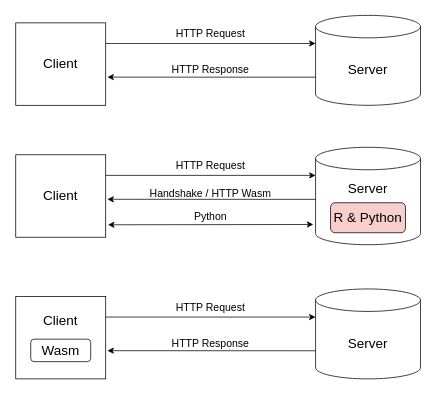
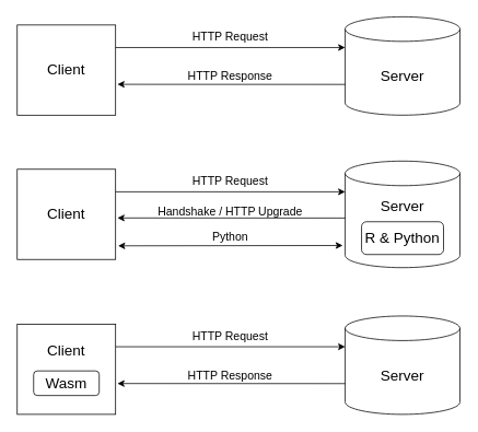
  <mxCell id="0" />
  <mxCell id="1" parent="0" />
  <mxCell id="2" value="&lt;font style=&quot;font-size: 18px;&quot;&gt;Server&lt;/font&gt;" style="shape=cylinder3;whiteSpace=wrap;html=1;boundedLbl=1;backgroundOutline=1;size=15;" vertex="1" parent="1"><mxGeometry x="420" y="20" width="140" height="120" as="geometry" /></mxCell>
  <mxCell id="3" value="&lt;font style=&quot;font-size: 18px;&quot;&gt;Client&lt;/font&gt;" style="rounded=0;whiteSpace=wrap;html=1;" vertex="1" parent="1"><mxGeometry x="20" y="30" width="120" height="110" as="geometry" /></mxCell>
  <mxCell id="4" value="" style="endArrow=classic;html=1;rounded=0;exitX=1;exitY=0.25;exitDx=0;exitDy=0;entryX=0;entryY=0;entryDx=0;entryDy=37.5;entryPerimeter=0;" edge="1" parent="1" source="3" target="2"><mxGeometry width="50" height="50" relative="1" as="geometry"><mxPoint x="350" y="310" as="sourcePoint" /><mxPoint x="400" y="260" as="targetPoint" /></mxGeometry></mxCell>
  <mxCell id="5" value="" style="endArrow=classic;html=1;rounded=0;exitX=0;exitY=0;exitDx=0;exitDy=82.5;exitPerimeter=0;entryX=1.019;entryY=0.658;entryDx=0;entryDy=0;entryPerimeter=0;" edge="1" parent="1" source="2" target="3"><mxGeometry width="50" height="50" relative="1" as="geometry"><mxPoint x="350" y="310" as="sourcePoint" /><mxPoint x="400" y="260" as="targetPoint" /></mxGeometry></mxCell>
  <mxCell id="6" value="&lt;font style=&quot;font-size: 14px;&quot;&gt;HTTP Request&lt;/font&gt;" style="text;html=1;align=center;verticalAlign=middle;whiteSpace=wrap;rounded=0;" vertex="1" parent="1"><mxGeometry x="230" y="30" width="100" height="30" as="geometry" /></mxCell>
  <mxCell id="7" value="&lt;font style=&quot;font-size: 14px;&quot;&gt;HTTP Response&lt;/font&gt;" style="text;html=1;align=center;verticalAlign=middle;whiteSpace=wrap;rounded=0;" vertex="1" parent="1"><mxGeometry x="225" y="78" width="110" height="30" as="geometry" /></mxCell>
  <mxCell id="8" value="&lt;font style=&quot;font-size: 18px;&quot;&gt;Server&lt;/font&gt;&lt;div&gt;&lt;font style=&quot;font-size: 18px;&quot;&gt;&lt;br&gt;&lt;/font&gt;&lt;/div&gt;&lt;div&gt;&lt;font style=&quot;font-size: 18px;&quot;&gt;&lt;br&gt;&lt;/font&gt;&lt;/div&gt;" style="shape=cylinder3;whiteSpace=wrap;html=1;boundedLbl=1;backgroundOutline=1;size=15;" vertex="1" parent="1"><mxGeometry x="420" y="196" width="140" height="130" as="geometry" /></mxCell>
  <mxCell id="9" value="&lt;font style=&quot;font-size: 18px;&quot;&gt;Client&lt;/font&gt;" style="rounded=0;whiteSpace=wrap;html=1;" vertex="1" parent="1"><mxGeometry x="20" y="206" width="120" height="110" as="geometry" /></mxCell>
  <mxCell id="10" value="" style="endArrow=classic;html=1;rounded=0;exitX=1;exitY=0.25;exitDx=0;exitDy=0;entryX=0;entryY=0;entryDx=0;entryDy=37.5;entryPerimeter=0;" edge="1" parent="1" source="9" target="8"><mxGeometry width="50" height="50" relative="1" as="geometry"><mxPoint x="350" y="486" as="sourcePoint" /><mxPoint x="400" y="436" as="targetPoint" /></mxGeometry></mxCell>
  <mxCell id="11" value="" style="endArrow=classic;html=1;rounded=0;exitX=0;exitY=0;exitDx=0;exitDy=82.5;exitPerimeter=0;entryX=1.019;entryY=0.658;entryDx=0;entryDy=0;entryPerimeter=0;" edge="1" parent="1"><mxGeometry width="50" height="50" relative="1" as="geometry"><mxPoint x="420" y="265.5" as="sourcePoint" /><mxPoint x="142.28" y="265.38" as="targetPoint" /></mxGeometry></mxCell>
  <mxCell id="12" value="&lt;font style=&quot;font-size: 14px;&quot;&gt;HTTP Request&lt;/font&gt;" style="text;html=1;align=center;verticalAlign=middle;whiteSpace=wrap;rounded=0;" vertex="1" parent="1"><mxGeometry x="230" y="206" width="100" height="30" as="geometry" /></mxCell>
- <mxCell id="13" value="&lt;font style=&quot;font-size: 14px;&quot;&gt;Handshake / HTTP Wasm&lt;/font&gt;" style="text;html=1;align=center;verticalAlign=middle;whiteSpace=wrap;rounded=0;" vertex="1" parent="1"><mxGeometry x="175" y="243" width="210" height="30" as="geometry" /></mxCell>
+ <mxCell id="13" value="&lt;font style=&quot;font-size: 14px;&quot;&gt;Handshake / HTTP Upgrade&lt;/font&gt;" style="text;html=1;align=center;verticalAlign=middle;whiteSpace=wrap;rounded=0;" vertex="1" parent="1"><mxGeometry x="175" y="243" width="210" height="30" as="geometry" /></mxCell>
  <mxCell id="14" value="" style="endArrow=classic;startArrow=classic;html=1;rounded=0;exitX=1.009;exitY=0.849;exitDx=0;exitDy=0;exitPerimeter=0;" edge="1" parent="1"><mxGeometry width="50" height="50" relative="1" as="geometry"><mxPoint x="143.08" y="299.39" as="sourcePoint" /><mxPoint x="417" y="299" as="targetPoint" /></mxGeometry></mxCell>
  <mxCell id="15" value="&lt;font style=&quot;font-size: 14px;&quot;&gt;Python&lt;/font&gt;" style="text;html=1;align=center;verticalAlign=middle;whiteSpace=wrap;rounded=0;" vertex="1" parent="1"><mxGeometry x="240" y="273" width="80" height="30" as="geometry" /></mxCell>
  <mxCell id="16" value="&lt;font style=&quot;font-size: 18px;&quot;&gt;Server&lt;/font&gt;" style="shape=cylinder3;whiteSpace=wrap;html=1;boundedLbl=1;backgroundOutline=1;size=15;" vertex="1" parent="1"><mxGeometry x="420" y="385" width="140" height="120" as="geometry" /></mxCell>
  <mxCell id="17" value="&lt;font style=&quot;font-size: 18px;&quot;&gt;Client&lt;/font&gt;&lt;div&gt;&lt;font style=&quot;font-size: 18px;&quot;&gt;&lt;br&gt;&lt;/font&gt;&lt;/div&gt;&lt;div&gt;&lt;font style=&quot;font-size: 18px;&quot;&gt;&lt;br&gt;&lt;/font&gt;&lt;/div&gt;" style="rounded=0;whiteSpace=wrap;html=1;" vertex="1" parent="1"><mxGeometry x="20" y="395" width="120" height="110" as="geometry" /></mxCell>
  <mxCell id="18" value="" style="endArrow=classic;html=1;rounded=0;exitX=1;exitY=0.25;exitDx=0;exitDy=0;entryX=0;entryY=0;entryDx=0;entryDy=37.5;entryPerimeter=0;" edge="1" parent="1" source="17" target="16"><mxGeometry width="50" height="50" relative="1" as="geometry"><mxPoint x="350" y="675" as="sourcePoint" /><mxPoint x="400" y="625" as="targetPoint" /></mxGeometry></mxCell>
  <mxCell id="19" value="" style="endArrow=classic;html=1;rounded=0;exitX=0;exitY=0;exitDx=0;exitDy=82.5;exitPerimeter=0;entryX=1.019;entryY=0.658;entryDx=0;entryDy=0;entryPerimeter=0;" edge="1" parent="1" source="16" target="17"><mxGeometry width="50" height="50" relative="1" as="geometry"><mxPoint x="350" y="675" as="sourcePoint" /><mxPoint x="400" y="625" as="targetPoint" /></mxGeometry></mxCell>
  <mxCell id="20" value="&lt;font style=&quot;font-size: 14px;&quot;&gt;HTTP Request&lt;/font&gt;" style="text;html=1;align=center;verticalAlign=middle;whiteSpace=wrap;rounded=0;" vertex="1" parent="1"><mxGeometry x="230" y="395" width="100" height="30" as="geometry" /></mxCell>
  <mxCell id="21" value="&lt;font style=&quot;font-size: 14px;&quot;&gt;HTTP Response&lt;/font&gt;" style="text;html=1;align=center;verticalAlign=middle;whiteSpace=wrap;rounded=0;" vertex="1" parent="1"><mxGeometry x="225" y="443" width="110" height="30" as="geometry" /></mxCell>
  <mxCell id="22" value="&lt;font style=&quot;font-size: 18px;&quot;&gt;Wasm&lt;/font&gt;" style="rounded=1;whiteSpace=wrap;html=1;" vertex="1" parent="1"><mxGeometry x="40" y="452" width="80" height="30" as="geometry" /></mxCell>
- <mxCell id="23" value="&lt;font style=&quot;font-size: 18px;&quot;&gt;R &amp;amp; Python&lt;/font&gt;" style="rounded=1;whiteSpace=wrap;html=1;fillColor=#f8cecc;" vertex="1" parent="1"><mxGeometry x="440" y="270" width="100" height="40" as="geometry" /></mxCell>
+ <mxCell id="23" value="&lt;font style=&quot;font-size: 18px;&quot;&gt;R &amp;amp; Python&lt;/font&gt;" style="rounded=1;whiteSpace=wrap;html=1;" vertex="1" parent="1"><mxGeometry x="440" y="270" width="100" height="40" as="geometry" /></mxCell>
